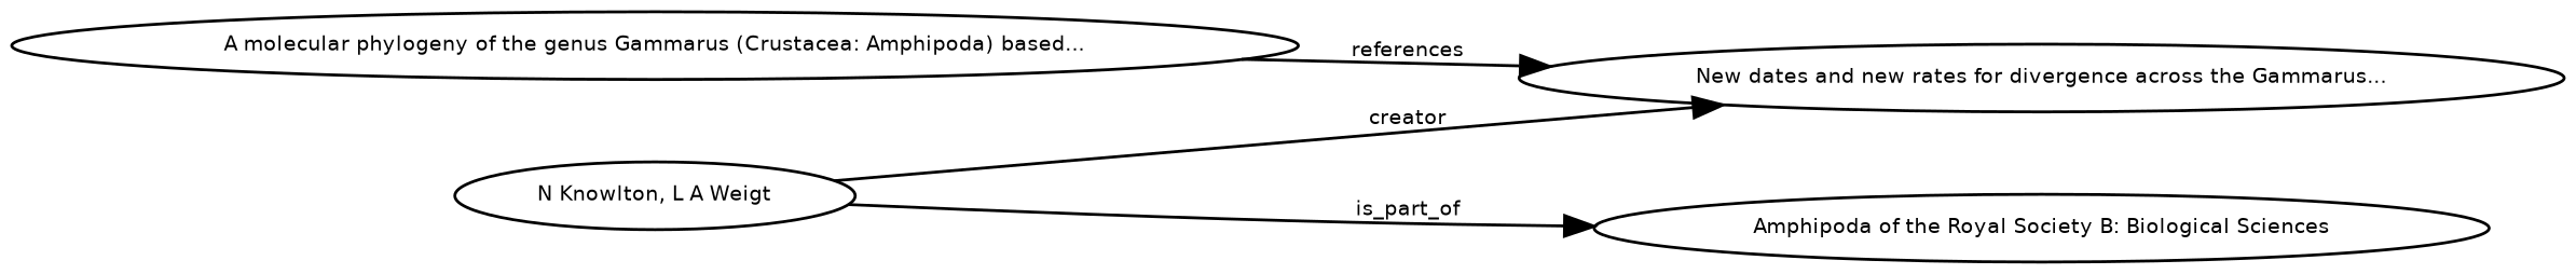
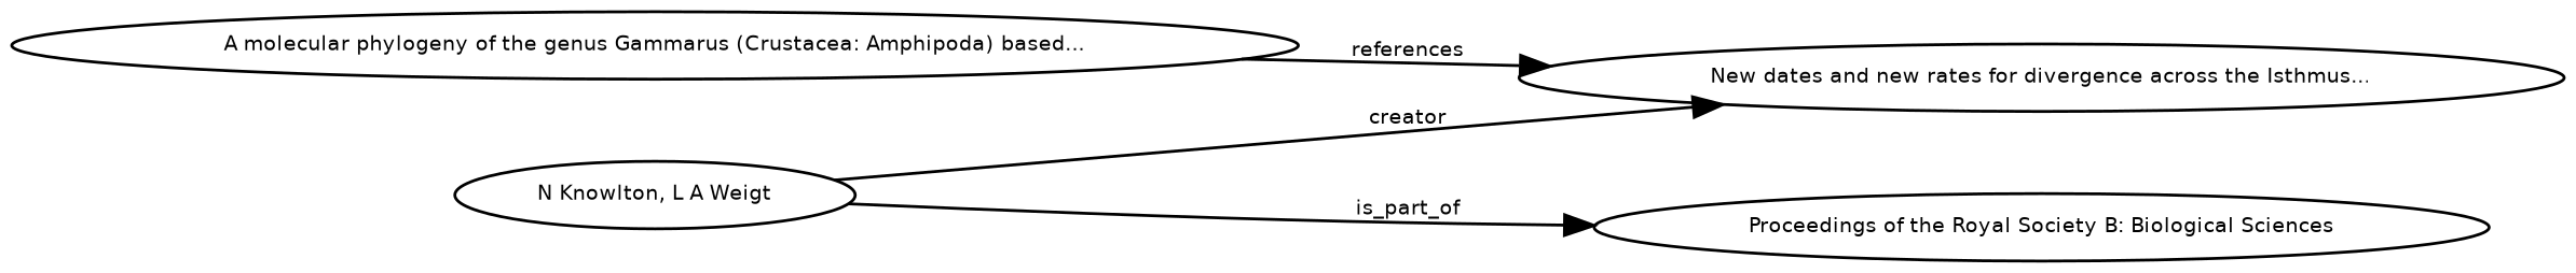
  digraph {
    rankdir=LR
    node [fontname=Helvetica fontsize=7]
    edge [fontname=Helvetica fontsize=7]
-   n1 [height=0.27433100247 label="New dates and new rates for divergence across the Gammarus..." width=0.27433100247]
-   n2 [height=0.27433100247 label="Amphipoda of the Royal Society B: Biological Sciences" width=0.27433100247]
+   n1 [height=0.27433100247 label="New dates and new rates for divergence across the Isthmus..." width=0.27433100247]
+   n2 [height=0.27433100247 label="Proceedings of the Royal Society B: Biological Sciences" width=0.27433100247]
    n3 [height=0.27433100247 label="A molecular phylogeny of the genus Gammarus (Crustacea: Amphipoda) based..." width=0.27433100247]
    n4 [height=0.27433100247 label="N Knowlton, L A Weigt" width=0.27433100247]
    n3 -> n1 [label=references]
    n4 -> n1 [label=creator]
    n4 -> n2 [label=is_part_of]
  }
